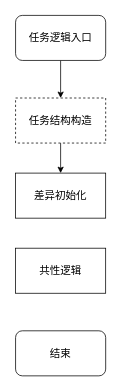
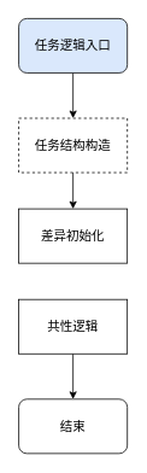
  <mxCell id="0" />
  <mxCell id="1" parent="0" />
  <mxCell id="2" value="" style="edgeStyle=orthogonalEdgeStyle;rounded=0;orthogonalLoop=1;jettySize=auto;html=1;fontSize=14;" edge="1" parent="1" source="3" target="5"><mxGeometry relative="1" as="geometry" /></mxCell>
- <mxCell id="3" value="任务逻辑入口" style="rounded=1;whiteSpace=wrap;html=1;fontSize=14;" vertex="1" parent="1"><mxGeometry x="20" y="20" width="120" height="60" as="geometry" /></mxCell>
+ <mxCell id="3" value="任务逻辑入口" style="rounded=1;whiteSpace=wrap;html=1;fontSize=14;fillColor=#dae8fc;" vertex="1" parent="1"><mxGeometry x="20" y="20" width="120" height="60" as="geometry" /></mxCell>
  <mxCell id="4" value="" style="edgeStyle=orthogonalEdgeStyle;rounded=0;orthogonalLoop=1;jettySize=auto;html=1;fontSize=14;" edge="1" parent="1" source="5" target="6"><mxGeometry relative="1" as="geometry" /></mxCell>
  <mxCell id="5" value="任务结构构造" style="rounded=0;whiteSpace=wrap;html=1;fontSize=14;dashed=1;" vertex="1" parent="1"><mxGeometry x="20" y="130" width="120" height="60" as="geometry" /></mxCell>
  <mxCell id="6" value="差异初始化" style="rounded=0;whiteSpace=wrap;html=1;fontSize=14;" vertex="1" parent="1"><mxGeometry x="20" y="230" width="120" height="60" as="geometry" /></mxCell>
+ <mxCell id="7" value="" style="edgeStyle=orthogonalEdgeStyle;rounded=0;orthogonalLoop=1;jettySize=auto;html=1;fontSize=14;" edge="1" parent="1" source="8" target="9"><mxGeometry relative="1" as="geometry" /></mxCell>
  <mxCell id="8" value="共性逻辑" style="rounded=0;whiteSpace=wrap;html=1;fontSize=14;" vertex="1" parent="1"><mxGeometry x="20" y="330" width="120" height="60" as="geometry" /></mxCell>
  <mxCell id="9" value="结束" style="rounded=1;whiteSpace=wrap;html=1;fontSize=14;" vertex="1" parent="1"><mxGeometry x="20" y="440" width="120" height="60" as="geometry" /></mxCell>
